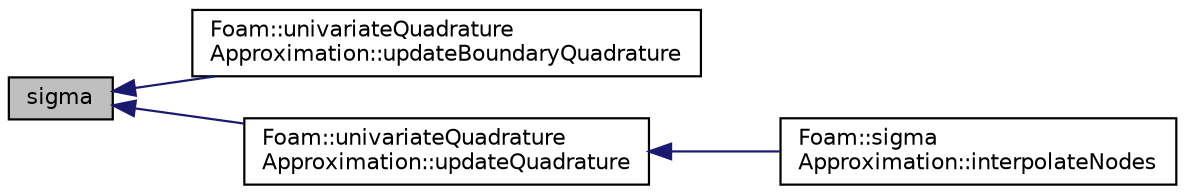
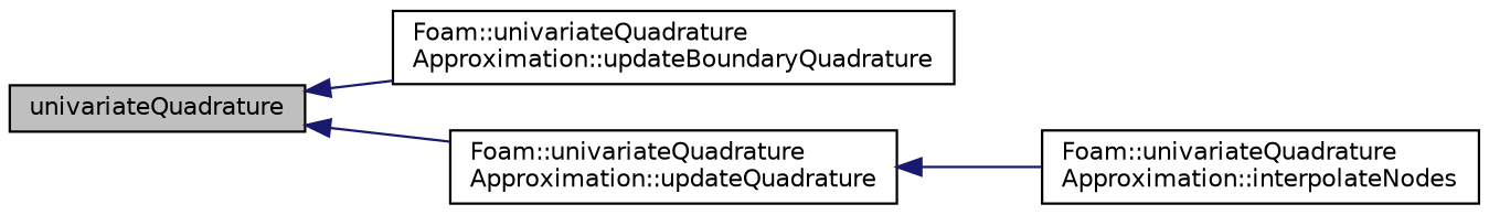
  digraph {
    rankdir=LR
    node [color=black fontname=Helvetica fontsize=10 shape=record]
    edge [color=midnightblue dir=back fontname=Helvetica fontsize=10 labelfontname=Helvetica labelfontsize=10 style=solid]
-   n1 [fillcolor=grey75 fontcolor=black height=0.2 label=sigma style=filled width=0.4]
+   n1 [fillcolor=grey75 fontcolor=black height=0.2 label=univariateQuadrature style=filled width=0.4]
    n2 [height=0.2 label="Foam::univariateQuadrature\lApproximation::updateBoundaryQuadrature" width=0.4]
    n3 [height=0.2 label="Foam::univariateQuadrature\lApproximation::updateQuadrature" width=0.4]
-   n4 [height=0.2 label="Foam::sigma\lApproximation::interpolateNodes" width=0.4]
+   n4 [height=0.2 label="Foam::univariateQuadrature\lApproximation::interpolateNodes" width=0.4]
    n1 -> n2
    n1 -> n3
    n3 -> n4
  }
